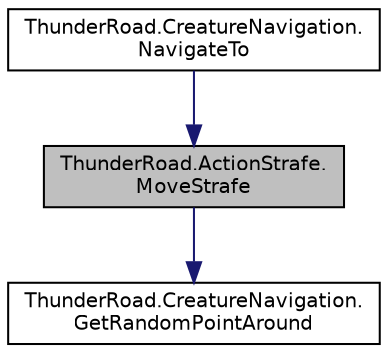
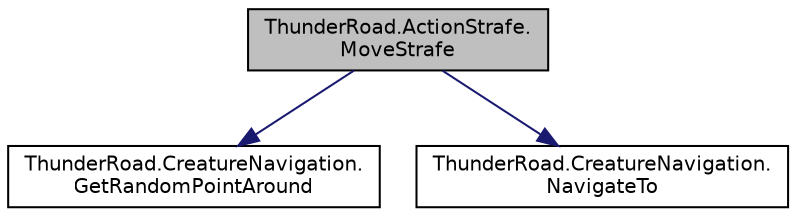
  digraph {
    rankdir=TB
    node [color=black fillcolor=white fontname=Helvetica fontsize=10 shape=record style=filled]
    edge [color=midnightblue fontname=Helvetica fontsize=10 labelfontname=Helvetica labelfontsize=10 style=solid]
    n1 [fillcolor=grey75 fontcolor=black height=0.2 label="ThunderRoad.ActionStrafe.\lMoveStrafe" width=0.4]
    n2 [height=0.2 label="ThunderRoad.CreatureNavigation.\lGetRandomPointAround" width=0.4]
    n3 [height=0.2 label="ThunderRoad.CreatureNavigation.\lNavigateTo" width=0.4]
    n1 -> n2
-   n3 -> n1
+   n1 -> n3
  }
